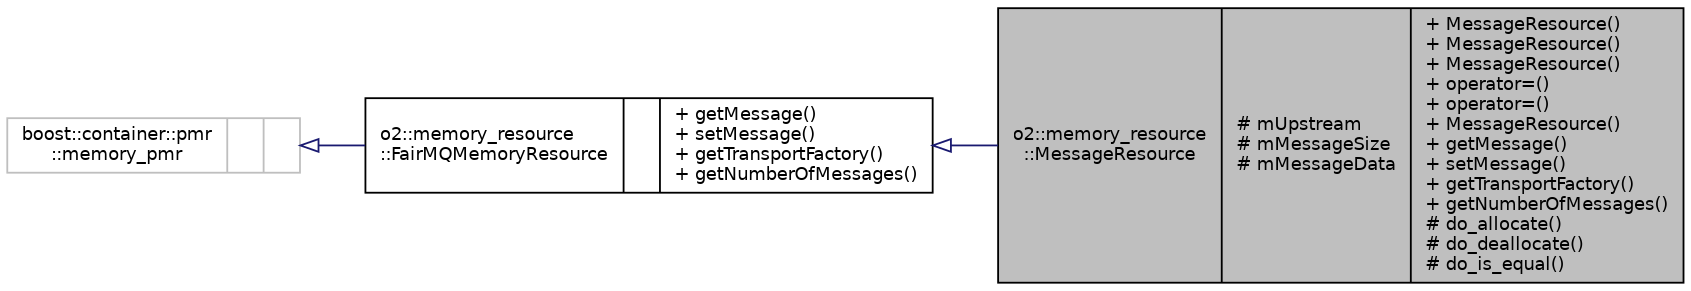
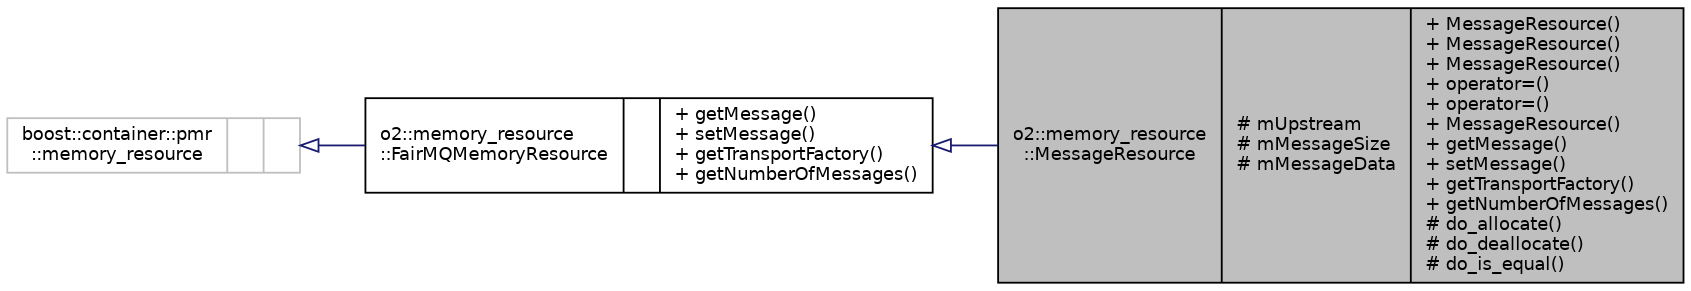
  digraph {
    rankdir=LR
    node [color=black fontname=Helvetica fontsize=10 shape=record]
    edge [arrowtail=onormal color=midnightblue dir=back fontname=Helvetica fontsize=10 labelfontname=Helvetica labelfontsize=10 style=solid]
    n1 [fillcolor=grey75 fontcolor=black height=0.2 label="{o2::memory_resource\l::MessageResource\n|# mUpstream\l# mMessageSize\l# mMessageData\l|+ MessageResource()\l+ MessageResource()\l+ MessageResource()\l+ operator=()\l+ operator=()\l+ MessageResource()\l+ getMessage()\l+ setMessage()\l+ getTransportFactory()\l+ getNumberOfMessages()\l# do_allocate()\l# do_deallocate()\l# do_is_equal()\l}" style=filled width=0.4]
    n2 [height=0.2 label="{o2::memory_resource\l::FairMQMemoryResource\n||+ getMessage()\l+ setMessage()\l+ getTransportFactory()\l+ getNumberOfMessages()\l}" width=0.4]
-   n3 [color=grey75 height=0.2 label="{boost::container::pmr\l::memory_pmr\n||}" width=0.4]
+   n3 [color=grey75 height=0.2 label="{boost::container::pmr\l::memory_resource\n||}" width=0.4]
    n2 -> n1
    n3 -> n2
  }
